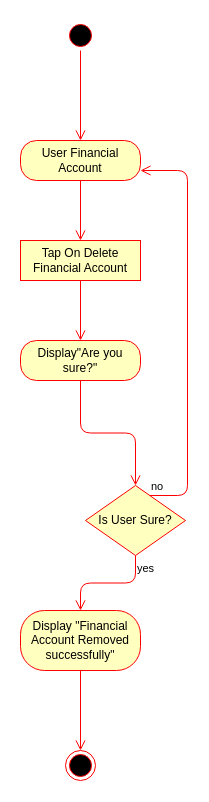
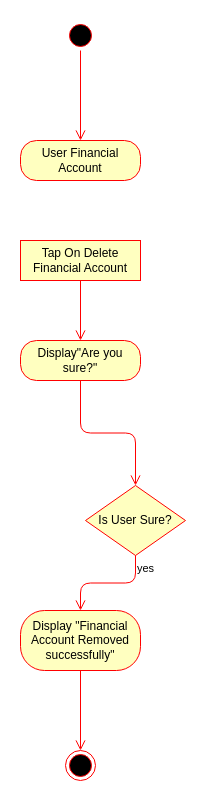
  <mxCell id="0" />
  <mxCell id="1" parent="0" />
  <mxCell id="2" value="" style="ellipse;html=1;shape=startState;fillColor=#000000;strokeColor=#ff0000;" vertex="1" parent="1"><mxGeometry x="65" y="20" width="30" height="30" as="geometry" /></mxCell>
  <mxCell id="3" value="" style="edgeStyle=orthogonalEdgeStyle;html=1;verticalAlign=bottom;endArrow=open;endSize=8;strokeColor=#ff0000;entryX=0.5;entryY=0;entryDx=0;entryDy=0;" edge="1" source="2" parent="1" target="4"><mxGeometry relative="1" as="geometry"><mxPoint x="80" y="110" as="targetPoint" /></mxGeometry></mxCell>
  <mxCell id="4" value="User Financial Account" style="rounded=1;whiteSpace=wrap;html=1;arcSize=40;fontColor=#000000;fillColor=#ffffc0;strokeColor=#ff0000;" vertex="1" parent="1"><mxGeometry x="20" y="140" width="120" height="40" as="geometry" /></mxCell>
- <mxCell id="5" value="" style="edgeStyle=orthogonalEdgeStyle;html=1;verticalAlign=bottom;endArrow=open;endSize=8;strokeColor=#ff0000;entryX=0.5;entryY=0;entryDx=0;entryDy=0;" edge="1" source="4" parent="1" target="6"><mxGeometry relative="1" as="geometry"><mxPoint x="80" y="230" as="targetPoint" /></mxGeometry></mxCell>
  <mxCell id="6" value="Tap On Delete Financial Account" style="whiteSpace=wrap;html=1;arcSize=40;fontColor=#000000;fillColor=#ffffc0;strokeColor=#ff0000;rounded=0;" vertex="1" parent="1"><mxGeometry x="20" y="240" width="120" height="40" as="geometry" /></mxCell>
  <mxCell id="7" value="" style="edgeStyle=orthogonalEdgeStyle;html=1;verticalAlign=bottom;endArrow=open;endSize=8;strokeColor=#ff0000;entryX=0.5;entryY=0;entryDx=0;entryDy=0;" edge="1" source="6" parent="1" target="8"><mxGeometry relative="1" as="geometry"><mxPoint x="80" y="330" as="targetPoint" /></mxGeometry></mxCell>
  <mxCell id="8" value="Display&quot;Are you sure?&quot;" style="rounded=1;whiteSpace=wrap;html=1;arcSize=40;fontColor=#000000;fillColor=#ffffc0;strokeColor=#ff0000;" vertex="1" parent="1"><mxGeometry x="20" y="340" width="120" height="40" as="geometry" /></mxCell>
  <mxCell id="9" value="" style="edgeStyle=orthogonalEdgeStyle;html=1;verticalAlign=bottom;endArrow=open;endSize=8;strokeColor=#ff0000;" edge="1" source="8" parent="1" target="10"><mxGeometry relative="1" as="geometry"><mxPoint x="80" y="440" as="targetPoint" /></mxGeometry></mxCell>
  <mxCell id="10" value="Is User Sure?" style="rhombus;whiteSpace=wrap;html=1;fillColor=#ffffc0;strokeColor=#ff0000;" vertex="1" parent="1"><mxGeometry x="85" y="485" width="100" height="70" as="geometry" /></mxCell>
- <mxCell id="11" value="no" style="edgeStyle=orthogonalEdgeStyle;html=1;align=left;verticalAlign=bottom;endArrow=open;endSize=8;strokeColor=#ff0000;entryX=1;entryY=0.75;entryDx=0;entryDy=0;" edge="1" source="10" parent="1" target="4"><mxGeometry x="-1" relative="1" as="geometry"><mxPoint x="217" y="480" as="targetPoint" /><Array as="points"><mxPoint x="187" y="495" /><mxPoint x="187" y="170" /></Array></mxGeometry></mxCell>
  <mxCell id="12" value="yes" style="edgeStyle=orthogonalEdgeStyle;html=1;align=left;verticalAlign=top;endArrow=open;endSize=8;strokeColor=#ff0000;entryX=0.5;entryY=0;entryDx=0;entryDy=0;" edge="1" source="10" parent="1" target="13"><mxGeometry x="-1" relative="1" as="geometry"><mxPoint x="80" y="630" as="targetPoint" /><Array as="points" /></mxGeometry></mxCell>
  <mxCell id="13" value="Display &quot;Financial Account Removed successfully&quot;" style="rounded=1;whiteSpace=wrap;html=1;arcSize=40;fontColor=#000000;fillColor=#ffffc0;strokeColor=#ff0000;" vertex="1" parent="1"><mxGeometry x="20" y="610" width="120" height="60" as="geometry" /></mxCell>
  <mxCell id="14" value="" style="edgeStyle=orthogonalEdgeStyle;html=1;verticalAlign=bottom;endArrow=open;endSize=8;strokeColor=#ff0000;entryX=0.5;entryY=0;entryDx=0;entryDy=0;" edge="1" source="13" parent="1" target="15"><mxGeometry relative="1" as="geometry"><mxPoint x="80" y="730" as="targetPoint" /></mxGeometry></mxCell>
  <mxCell id="15" value="" style="ellipse;html=1;shape=endState;fillColor=#000000;strokeColor=#ff0000;" vertex="1" parent="1"><mxGeometry x="65" y="750" width="30" height="30" as="geometry" /></mxCell>
